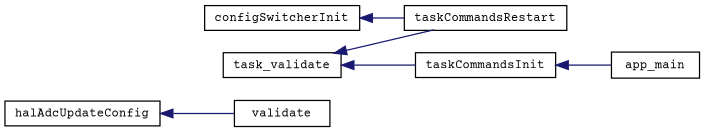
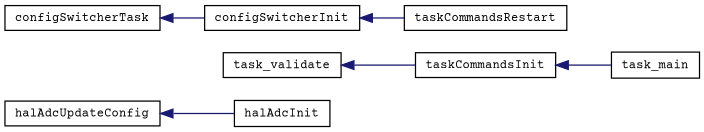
  digraph {
    fontname="Courier Prime"
    rankdir=LR
    node [color=black fillcolor=white fontname="Courier Prime" fontsize=10 shape=record style=filled]
    edge [color=midnightblue dir=back fontname="Courier Prime" fontsize=10 labelfontname=Helvetica labelfontsize=10 style=solid]
    n1 [height=0.2 label=halAdcUpdateConfig width=0.4]
-   n2 [height=0.2 label=validate width=0.4]
+   n2 [height=0.2 label=halAdcInit width=0.4]
+   n3 [height=0.2 label=configSwitcherTask width=0.4]
    n4 [height=0.2 label=configSwitcherInit width=0.4]
    n5 [height=0.2 label=task_validate width=0.4]
    n6 [height=0.2 label=taskCommandsInit width=0.4]
    n7 [height=0.2 label=taskCommandsRestart width=0.4]
-   n8 [height=0.2 label=app_main width=0.4]
+   n8 [height=0.2 label=task_main width=0.4]
    n1 -> n2
+   n3 -> n4
    n4 -> n7
    n5 -> n6
-   n5 -> n7
    n6 -> n8
  }
